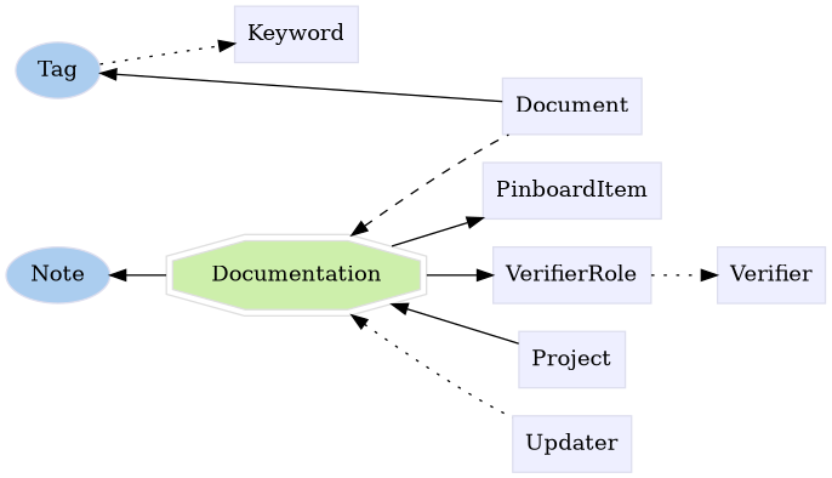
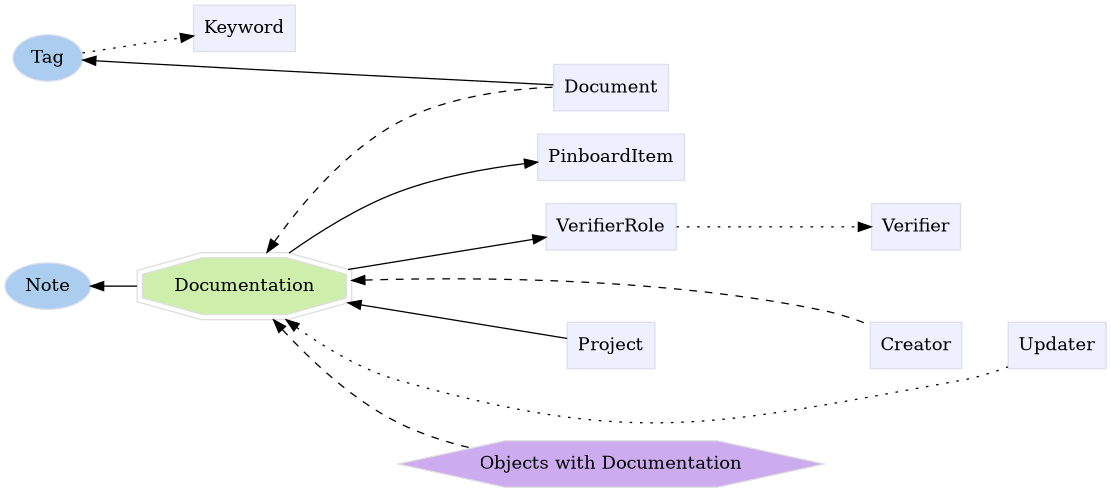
  digraph {
    rankdir=LR
    node [color="#dddeee" fillcolor="#eeefff" group=supporting shape=box style=filled]
    n1 [fillcolor="#abcdef" group=annotator height=0.5 label=Tag shape=oval width=0.75]
    n2 [fillcolor="#abcdef" group=annotator height=0.5 label=Note shape=oval width=0.80088]
    n3 [color="#dedede" fillcolor="#cdefab" group=target height=0.61111 label=Documentation shape=doubleoctagon width=2.1629]
    n4 [height=0.5 label=Keyword width=0.92014]
    n5 [height=0.5 label=PinboardItem width=1.2535]
    n6 [height=0.5 label=VerifierRole width=1.1493]
    n7 [height=0.5 label=Verifier width=0.79514]
+   n8 [height=0.5 label=Creator width=0.78472]
    n9 [height=0.5 label=Document width=1.0139]
    n10 [height=0.5 label=Project width=0.75347]
    n11 [height=0.5 label=Updater width=0.82639]
+   n12 [color="#dedede" fillcolor="#cdabef" group=polymorphic height=0.5 label="Objects with Documentation" shape=hexagon width=3.7812]
    subgraph sub_1 {
      rank=min
      n1
      n2
    }
    subgraph sub_2 {
    }
    subgraph sub_3 {
      n3
      n4
      n5
      n6
      n7
+     n8
      n9
      n10
      n11
    }
    n1 -> n4 [style=dotted]
    n3 -> n2
    n3 -> n5
    n3 -> n6
+   n3 -> n8 [dir=back style=dashed]
    n3 -> n9 [dir=back style=dashed]
    n3 -> n10 [dir=back style=solid]
    n3 -> n11 [dir=back style=dotted]
+   n3 -> n12 [dir=back style=dashed]
    n6 -> n7 [style=dotted]
+   n8 -> n11 [style=invis]
    n9 -> n1
+   n10 -> n8 [style=invis]
  }
